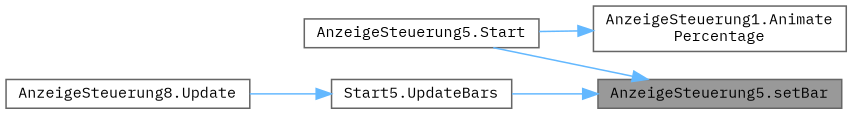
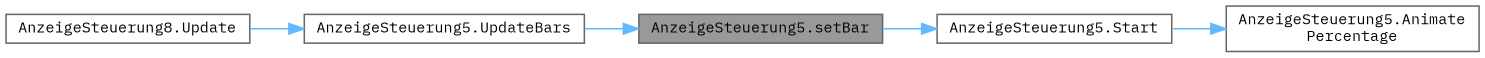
  digraph {
    fontname="IBM Plex Mono"
    rankdir=RL
    node [color=grey40 fillcolor=white fontname="IBM Plex Mono" fontsize=10 shape=box style=filled]
    edge [color=steelblue1 dir=back fontname="IBM Plex Mono" fontsize=10 labelfontname=Helvetica labelfontsize=10 style=solid]
    n1 [color=gray40 fillcolor=grey60 fontcolor=black height=0.2 label="AnzeigeSteuerung5.setBar" width=0.4]
    n2 [height=0.2 label="AnzeigeSteuerung5.Start" width=0.4]
-   n3 [height=0.2 label="Start5.UpdateBars" width=0.4]
+   n3 [height=0.2 label="AnzeigeSteuerung5.UpdateBars" width=0.4]
    n4 [height=0.2 label="AnzeigeSteuerung8.Update" width=0.4]
-   n5 [height=0.2 label="AnzeigeSteuerung1.Animate\lPercentage" width=0.4]
-   n1 -> n2
+   n5 [height=0.2 label="AnzeigeSteuerung5.Animate\lPercentage" width=0.4]
+   n2 -> n1
    n1 -> n3
    n3 -> n4
    n5 -> n2
  }
